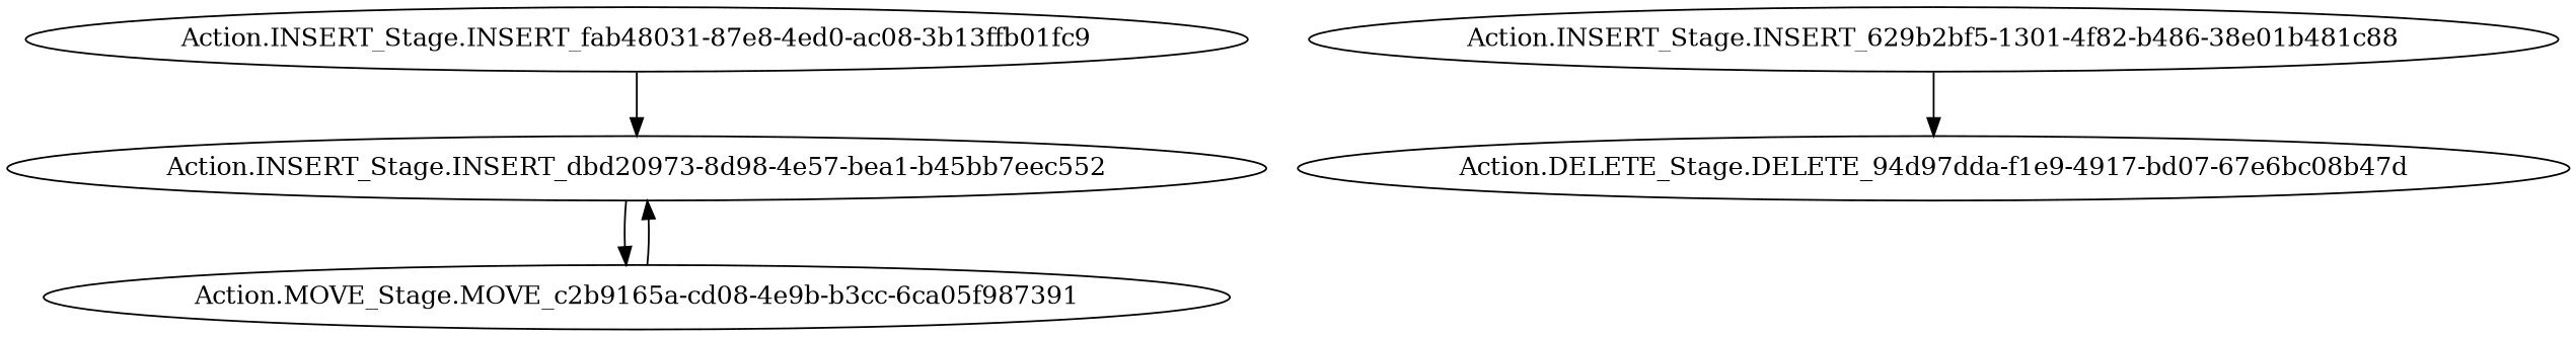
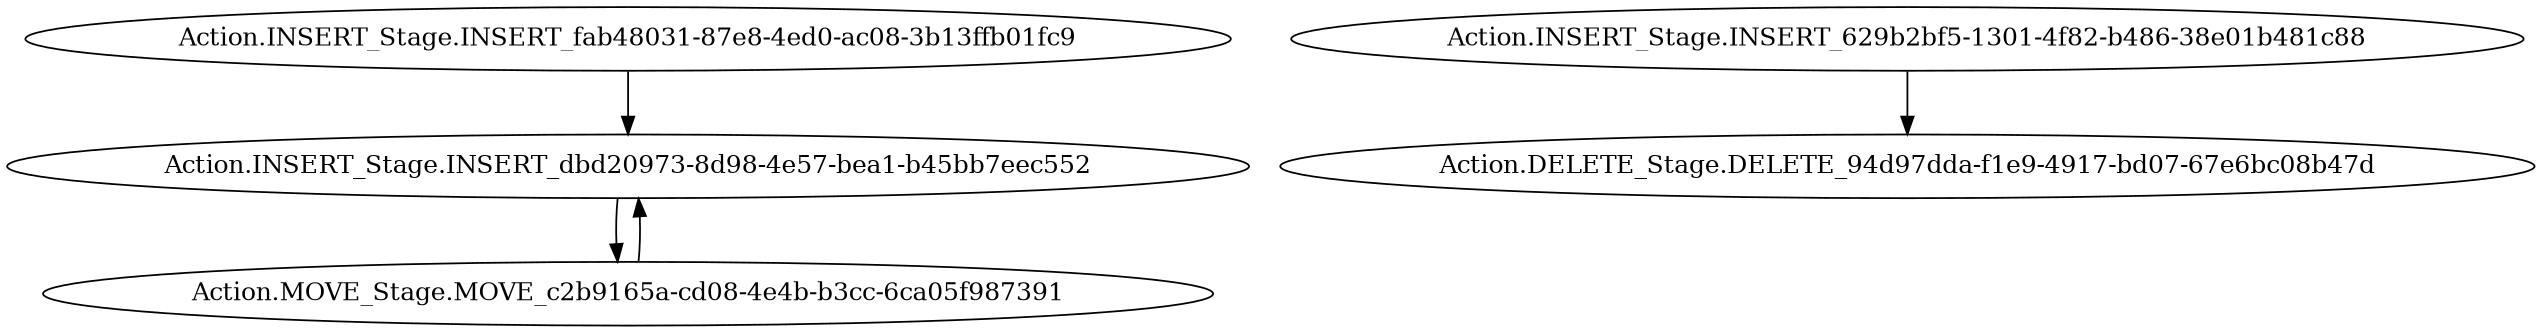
  strict digraph {
    "Action.INSERT_Stage.INSERT_fab48031-87e8-4ed0-ac08-3b13ffb01fc9"
    "Action.INSERT_Stage.INSERT_dbd20973-8d98-4e57-bea1-b45bb7eec552"
-   "Action.MOVE_Stage.MOVE_c2b9165a-cd08-4e9b-b3cc-6ca05f987391"
+   "Action.MOVE_Stage.MOVE_c2b9165a-cd08-4e9b-b3cc-6ca05f987391" [label="Action.MOVE_Stage.MOVE_c2b9165a-cd08-4e4b-b3cc-6ca05f987391"]
    "Action.INSERT_Stage.INSERT_629b2bf5-1301-4f82-b486-38e01b481c88"
    "Action.DELETE_Stage.DELETE_94d97dda-f1e9-4917-bd07-67e6bc08b47d"
    "Action.INSERT_Stage.INSERT_fab48031-87e8-4ed0-ac08-3b13ffb01fc9" -> "Action.INSERT_Stage.INSERT_dbd20973-8d98-4e57-bea1-b45bb7eec552"
    "Action.INSERT_Stage.INSERT_dbd20973-8d98-4e57-bea1-b45bb7eec552" -> "Action.MOVE_Stage.MOVE_c2b9165a-cd08-4e9b-b3cc-6ca05f987391"
    "Action.MOVE_Stage.MOVE_c2b9165a-cd08-4e9b-b3cc-6ca05f987391" -> "Action.INSERT_Stage.INSERT_dbd20973-8d98-4e57-bea1-b45bb7eec552"
    "Action.INSERT_Stage.INSERT_629b2bf5-1301-4f82-b486-38e01b481c88" -> "Action.DELETE_Stage.DELETE_94d97dda-f1e9-4917-bd07-67e6bc08b47d"
  }
